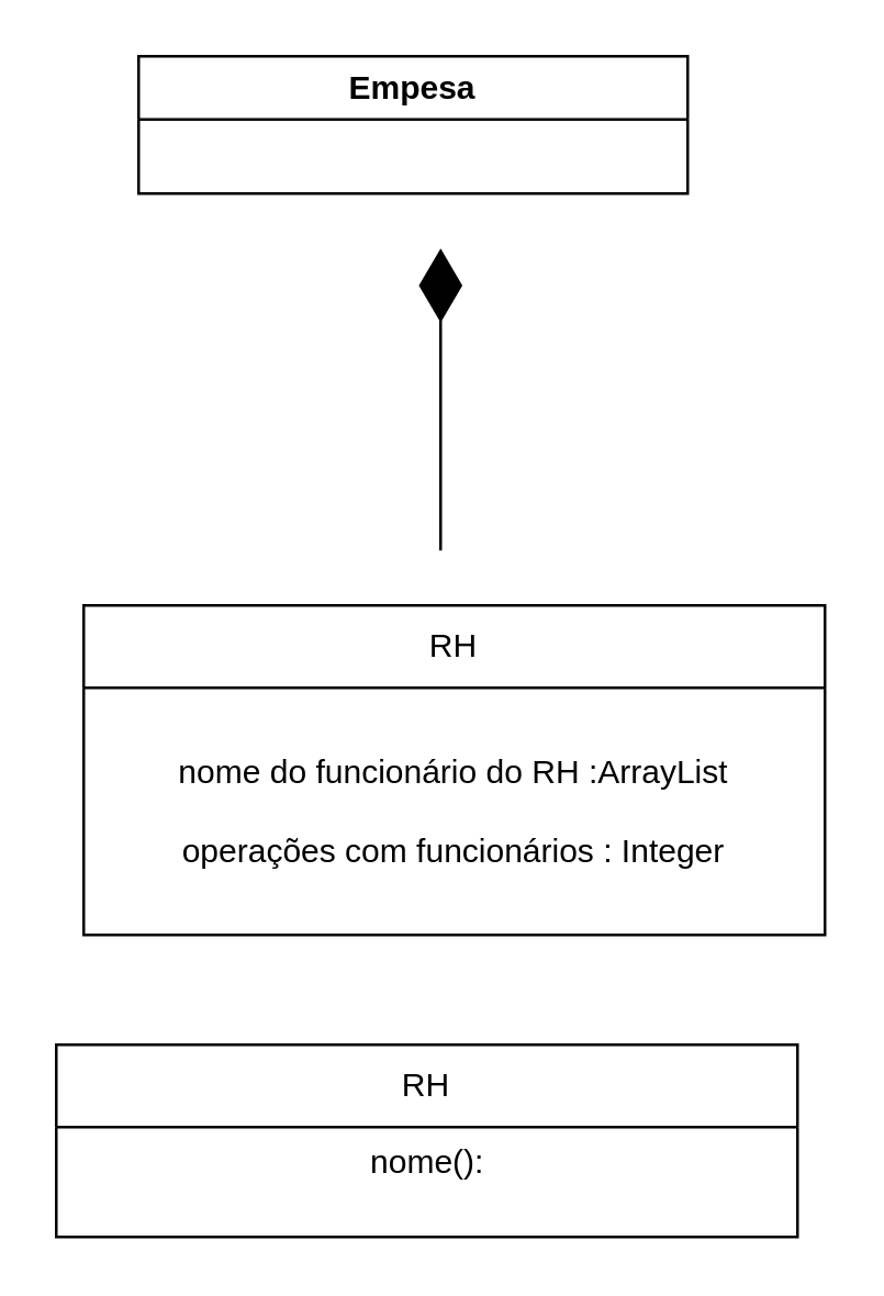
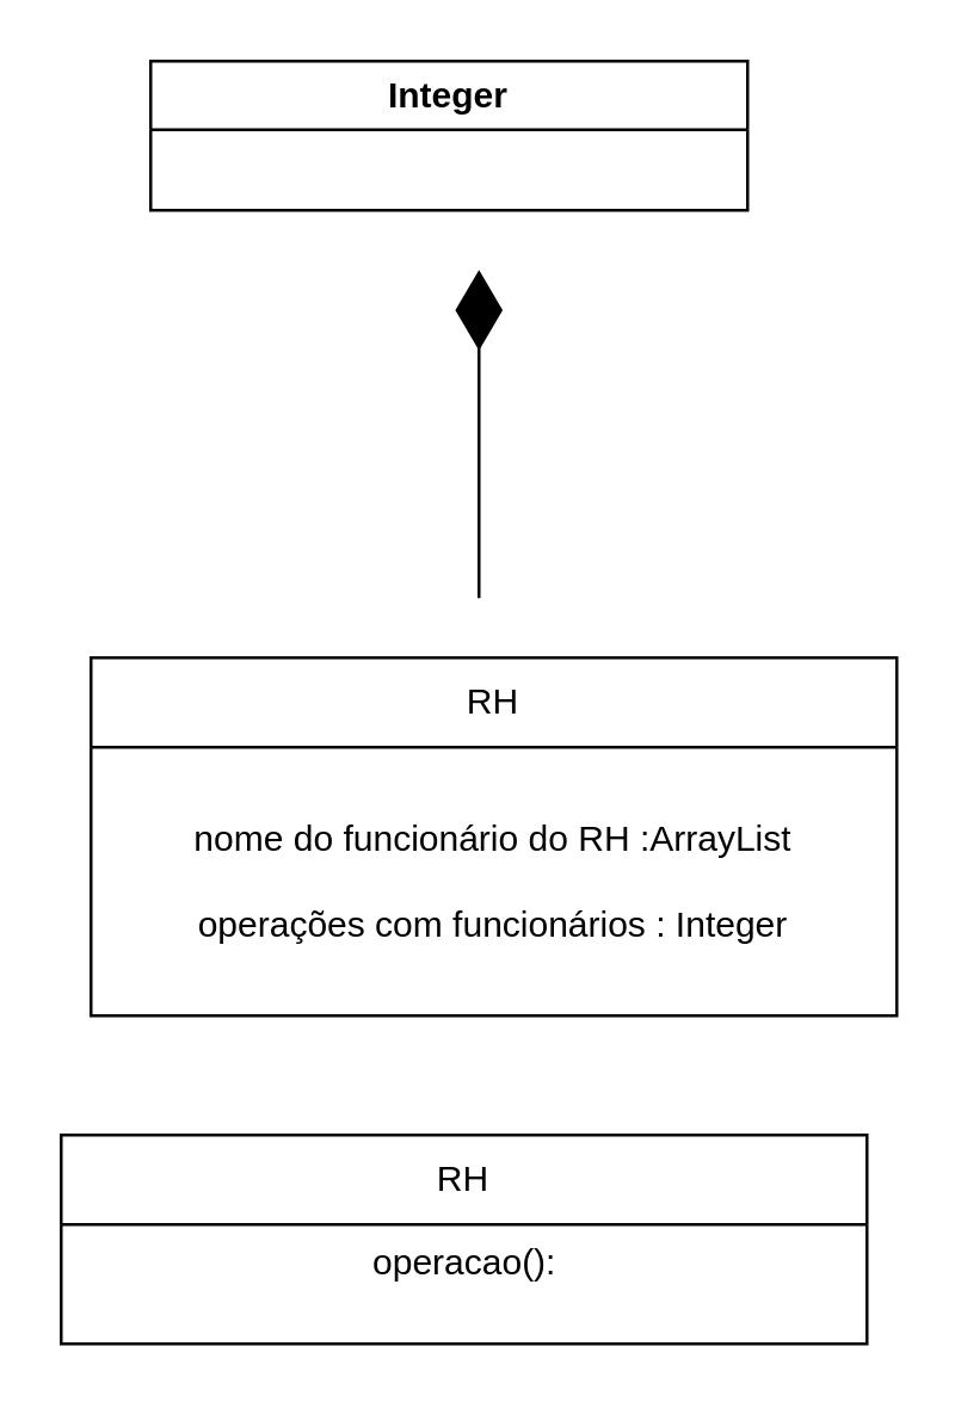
  <mxCell id="0" />
  <mxCell id="1" parent="0" />
- <mxCell id="2" value="Empesa" style="swimlane;whiteSpace=wrap;html=1;" vertex="1" parent="1"><mxGeometry x="50" y="20" width="200" height="50" as="geometry" /></mxCell>
+ <mxCell id="2" value="Integer" style="swimlane;whiteSpace=wrap;html=1;" vertex="1" parent="1"><mxGeometry x="50" y="20" width="200" height="50" as="geometry" /></mxCell>
  <mxCell id="3" value="RH" style="swimlane;fontStyle=0;childLayout=stackLayout;horizontal=1;startSize=30;horizontalStack=0;resizeParent=1;resizeParentMax=0;resizeLast=0;collapsible=1;marginBottom=0;whiteSpace=wrap;html=1;" vertex="1" parent="1"><mxGeometry x="30" y="220" width="270" height="120" as="geometry" /></mxCell>
  <mxCell id="4" value="nome do funcionário do RH :ArrayList&lt;div&gt;&lt;br&gt;&lt;/div&gt;&lt;div&gt;operações com funcionários : Integer&lt;/div&gt;" style="text;strokeColor=none;fillColor=none;align=center;verticalAlign=middle;spacingLeft=4;spacingRight=4;overflow=hidden;points=[[0,0.5],[1,0.5]];portConstraint=eastwest;rotatable=0;whiteSpace=wrap;html=1;" vertex="1" parent="3"><mxGeometry y="30" width="270" height="90" as="geometry" /></mxCell>
  <mxCell id="5" value="" style="endArrow=diamondThin;endFill=1;endSize=24;html=1;rounded=0;" edge="1" parent="1"><mxGeometry width="160" relative="1" as="geometry"><mxPoint x="160" y="200" as="sourcePoint" /><mxPoint x="160" y="90" as="targetPoint" /></mxGeometry></mxCell>
  <mxCell id="6" value="RH" style="swimlane;fontStyle=0;childLayout=stackLayout;horizontal=1;startSize=30;horizontalStack=0;resizeParent=1;resizeParentMax=0;resizeLast=0;collapsible=1;marginBottom=0;whiteSpace=wrap;html=1;" vertex="1" parent="1"><mxGeometry x="20" y="380" width="270" height="70" as="geometry" /></mxCell>
- <mxCell id="7" value="nome():&lt;div&gt;&lt;br&gt;&lt;/div&gt;" style="text;html=1;align=center;verticalAlign=middle;resizable=0;points=[];autosize=1;strokeColor=none;fillColor=none;" vertex="1" parent="6"><mxGeometry y="30" width="270" height="40" as="geometry" /></mxCell>
+ <mxCell id="7" value="operacao():&lt;div&gt;&lt;br&gt;&lt;/div&gt;" style="text;html=1;align=center;verticalAlign=middle;resizable=0;points=[];autosize=1;strokeColor=none;fillColor=none;" vertex="1" parent="6"><mxGeometry y="30" width="270" height="40" as="geometry" /></mxCell>
